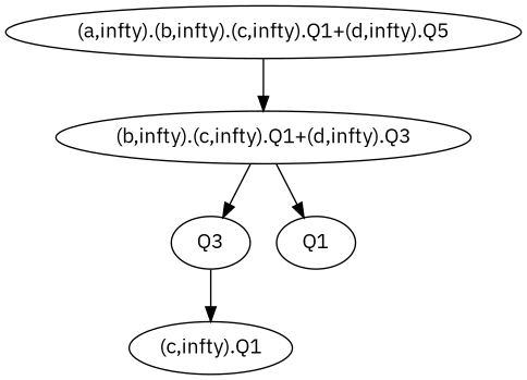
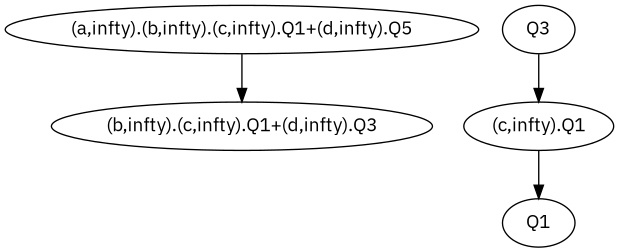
  digraph {
    fontname="IBM Plex Sans"
    node [fontname="IBM Plex Sans"]
    edge [fontname="IBM Plex Sans"]
    n1 [label="(a,infty).(b,infty).(c,infty).Q1+(d,infty).Q5"]
    "(b,infty).(c,infty).Q1+(d,infty).Q3"
    Q3
    "(c,infty).Q1"
    Q1
    n1 -> "(b,infty).(c,infty).Q1+(d,infty).Q3"
-   "(b,infty).(c,infty).Q1+(d,infty).Q3" -> Q3
    Q3 -> "(c,infty).Q1"
-   "(b,infty).(c,infty).Q1+(d,infty).Q3" -> Q1
+   "(c,infty).Q1" -> Q1
  }
